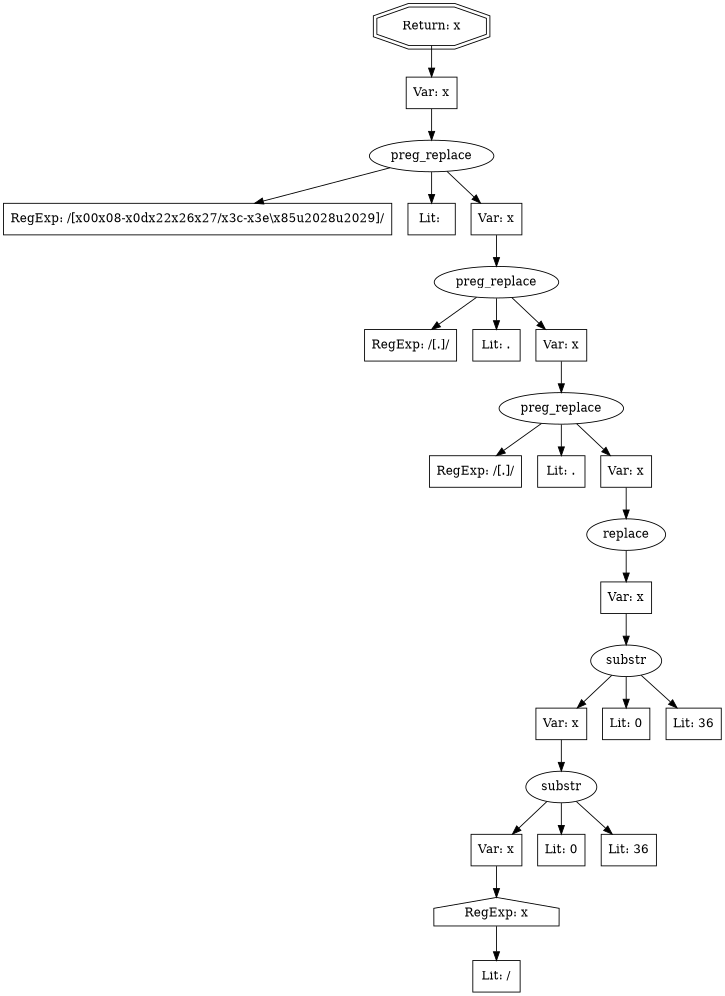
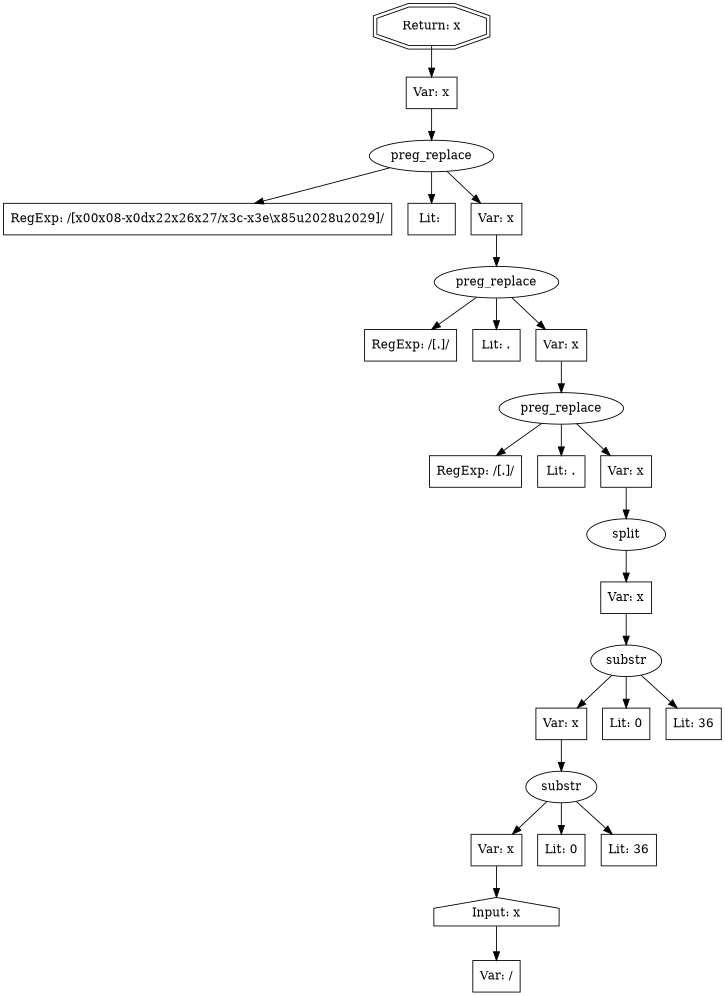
  digraph {
    node [shape=box]
-   n1 [label="RegExp: x" shape=house]
-   n2 [label="Lit: /"]
+   n1 [label="Input: x" shape=house]
+   n2 [label="Var: /"]
    n3 [label=substr shape=ellipse]
    n4 [label="Var: x"]
    n5 [label="Lit: 0"]
    n6 [label="Lit: 36"]
    n7 [label=substr shape=ellipse]
    n8 [label="Var: x"]
    n9 [label="Lit: 0"]
    n10 [label="Lit: 36"]
-   n11 [label=replace shape=ellipse]
+   n11 [label=split shape=ellipse]
    n12 [label="Var: x"]
    n13 [label=preg_replace shape=ellipse]
    n14 [label="RegExp: /[.]/"]
    n15 [label="Lit: ."]
    n16 [label="Var: x"]
    n17 [label=preg_replace shape=ellipse]
    n18 [label="RegExp: /[.]/"]
    n19 [label="Lit: ."]
    n20 [label="Var: x"]
    n21 [label=preg_replace shape=ellipse]
    n22 [label="RegExp: /[\x00\x08-\x0d\x22\x26\x27\/\x3c-\x3e\\\x85\u2028\u2029]/"]
    n23 [label="Lit: "]
    n24 [label="Var: x"]
    n25 [label="Var: x"]
    n26 [label="Return: x" shape=doubleoctagon]
    n1 -> n2
    n3 -> n4
    n3 -> n5
    n3 -> n6
    n4 -> n1
    n7 -> n8
    n7 -> n9
    n7 -> n10
    n8 -> n3
    n11 -> n12
    n12 -> n7
    n13 -> n14
    n13 -> n15
    n13 -> n16
    n16 -> n11
    n17 -> n18
    n17 -> n19
    n17 -> n20
    n20 -> n13
    n21 -> n22
    n21 -> n23
    n21 -> n24
    n24 -> n17
    n25 -> n21
    n26 -> n25
  }
